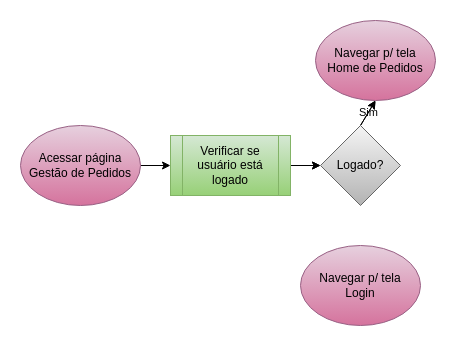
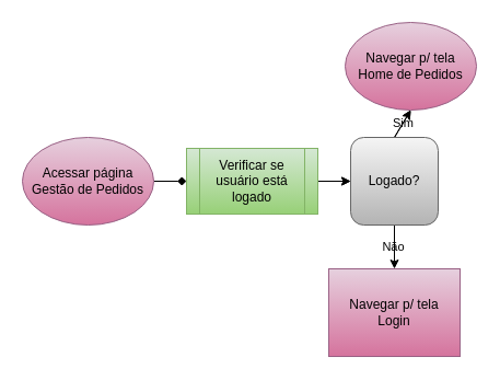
  <mxCell id="0" />
  <mxCell id="1" parent="0" />
- <mxCell id="2" style="edgeStyle=none;html=1;exitX=1;exitY=0.5;exitDx=0;exitDy=0;entryX=0;entryY=0.5;entryDx=0;entryDy=0;strokeColor=#000000;" parent="1" source="9" target="8" edge="1"><mxGeometry relative="1" as="geometry"><mxPoint x="140" y="165" as="sourcePoint" /></mxGeometry></mxCell>
+ <mxCell id="2" style="edgeStyle=none;html=1;exitX=1;exitY=0.5;exitDx=0;exitDy=0;entryX=0;entryY=0.5;entryDx=0;entryDy=0;strokeColor=#000000;endArrow=diamond;" parent="1" source="9" target="8" edge="1"><mxGeometry relative="1" as="geometry"><mxPoint x="140" y="165" as="sourcePoint" /></mxGeometry></mxCell>
  <mxCell id="3" value="Sim" style="edgeStyle=none;html=1;entryX=0.5;entryY=1;entryDx=0;entryDy=0;exitX=0.5;exitY=0;exitDx=0;exitDy=0;strokeColor=#000000;labelBackgroundColor=none;fontColor=#000000;" parent="1" source="11" target="12" edge="1"><mxGeometry relative="1" as="geometry"><mxPoint x="360" y="85" as="targetPoint" /><mxPoint x="450" y="45" as="sourcePoint" /><mxPoint as="offset" /></mxGeometry></mxCell>
+ <mxCell id="4" style="edgeStyle=none;rounded=0;html=1;entryX=0.5;entryY=0;entryDx=0;entryDy=0;exitX=0.5;exitY=1;exitDx=0;exitDy=0;strokeColor=#000000;labelBackgroundColor=none;fontColor=#000000;" parent="1" source="11" target="13" edge="1"><mxGeometry relative="1" as="geometry"><mxPoint x="480" y="165" as="sourcePoint" /><mxPoint x="360" y="245" as="targetPoint" /></mxGeometry></mxCell>
+ <mxCell id="5" value="Não" style="edgeLabel;html=1;align=center;verticalAlign=middle;resizable=0;points=[];labelBackgroundColor=none;fontColor=#000000;" parent="4" vertex="1" connectable="0"><mxGeometry x="-0.121" y="-2" relative="1" as="geometry"><mxPoint y="1" as="offset" /></mxGeometry></mxCell>
  <mxCell id="6" style="edgeStyle=none;rounded=0;html=1;entryX=0;entryY=0.5;entryDx=0;entryDy=0;strokeColor=#000000;" parent="1" source="8" target="11" edge="1"><mxGeometry relative="1" as="geometry" /></mxCell>
  <mxCell id="7" value="" style="edgeStyle=none;html=1;entryX=0;entryY=0.5;entryDx=0;entryDy=0;exitX=1;exitY=0.5;exitDx=0;exitDy=0;strokeColor=#000000;" parent="1" source="8" target="11" edge="1"><mxGeometry relative="1" as="geometry" /></mxCell>
  <mxCell id="8" value="Verificar se usuário está logado" style="shape=process;whiteSpace=wrap;html=1;backgroundOutline=1;fillColor=#d5e8d4;gradientColor=#97d077;strokeColor=#82b366;fontColor=#000000;" parent="1" vertex="1"><mxGeometry x="170" y="135" width="120" height="60" as="geometry" /></mxCell>
  <mxCell id="9" value="Acessar página Gestão de Pedidos" style="ellipse;whiteSpace=wrap;html=1;fillColor=#e6d0de;strokeColor=#996185;fontStyle=0;gradientColor=#d5739d;fontColor=#000000;" parent="1" vertex="1"><mxGeometry x="20" y="125" width="120" height="80" as="geometry" /></mxCell>
  <mxCell id="10" value="" style="edgeStyle=none;html=1;entryX=0.5;entryY=1;entryDx=0;entryDy=0;exitX=0.5;exitY=0;exitDx=0;exitDy=0;strokeColor=#000000;labelBackgroundColor=none;fontColor=#000000;" parent="1" source="11" target="12" edge="1"><mxGeometry relative="1" as="geometry" /></mxCell>
- <mxCell id="11" value="Logado?" style="rhombus;whiteSpace=wrap;html=1;fillColor=#f5f5f5;gradientColor=#b3b3b3;strokeColor=#666666;fontColor=#000000;" parent="1" vertex="1"><mxGeometry x="320" y="125" width="80" height="80" as="geometry" /></mxCell>
+ <mxCell id="11" value="Logado?" style="whiteSpace=wrap;html=1;fillColor=#f5f5f5;gradientColor=#b3b3b3;strokeColor=#666666;fontColor=#000000;rounded=1;" parent="1" vertex="1"><mxGeometry x="320" y="125" width="80" height="80" as="geometry" /></mxCell>
  <mxCell id="12" value="Navegar p/ tela&lt;br&gt;Home de Pedidos" style="ellipse;whiteSpace=wrap;html=1;fillColor=#e6d0de;strokeColor=#996185;gradientColor=#d5739d;fontColor=#000000;" parent="1" vertex="1"><mxGeometry x="315" y="20" width="120" height="80" as="geometry" /></mxCell>
- <mxCell id="13" value="Navegar p/ tela&lt;br&gt;Login" style="ellipse;whiteSpace=wrap;html=1;fillColor=#e6d0de;strokeColor=#996185;gradientColor=#d5739d;fontColor=#000000;" parent="1" vertex="1"><mxGeometry x="300" y="245" width="120" height="80" as="geometry" /></mxCell>
+ <mxCell id="13" value="Navegar p/ tela&lt;br&gt;Login" style="whiteSpace=wrap;html=1;fillColor=#e6d0de;strokeColor=#996185;gradientColor=#d5739d;fontColor=#000000;rounded=0;" parent="1" vertex="1"><mxGeometry x="300" y="245" width="120" height="80" as="geometry" /></mxCell>
